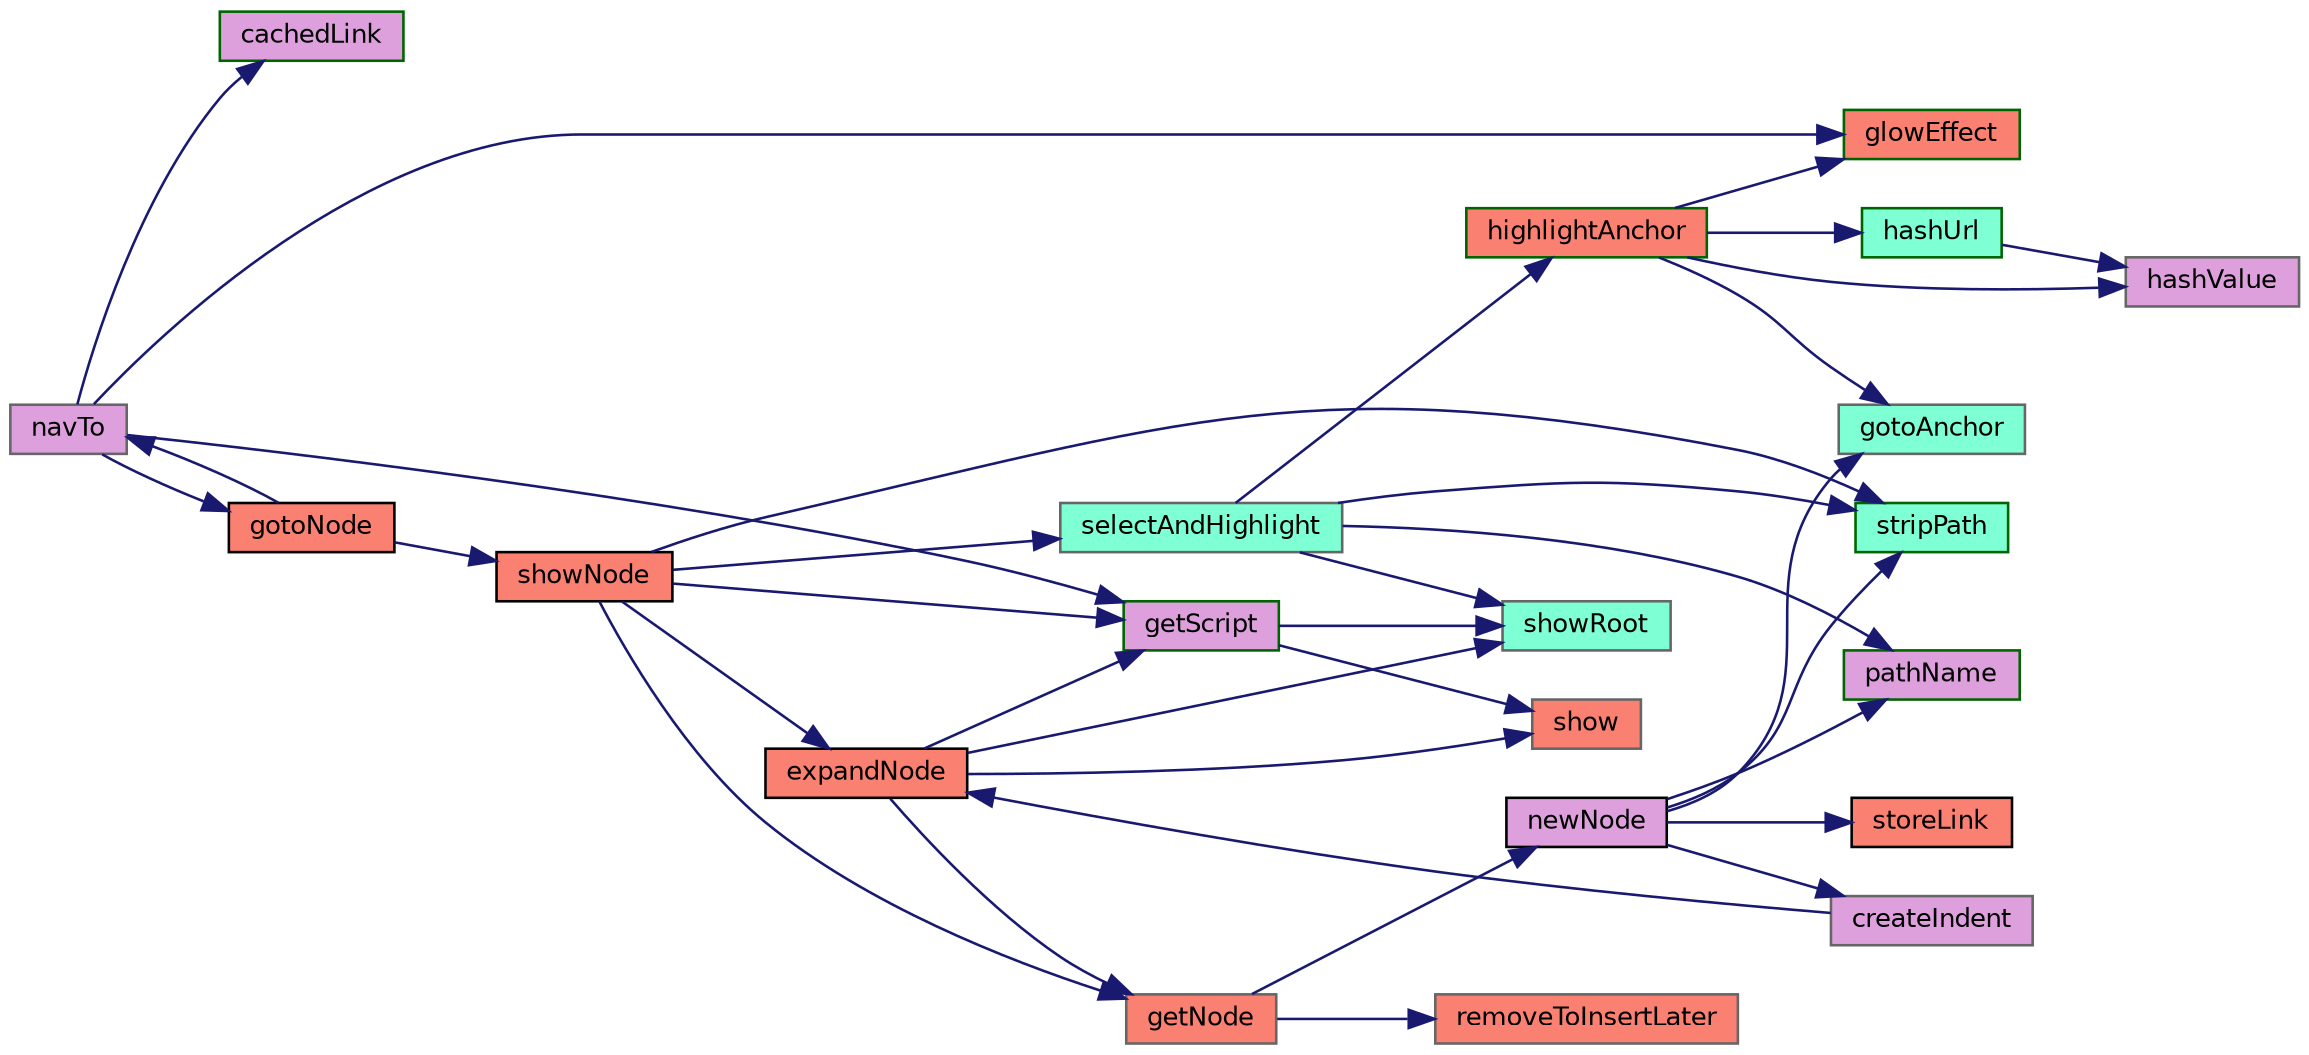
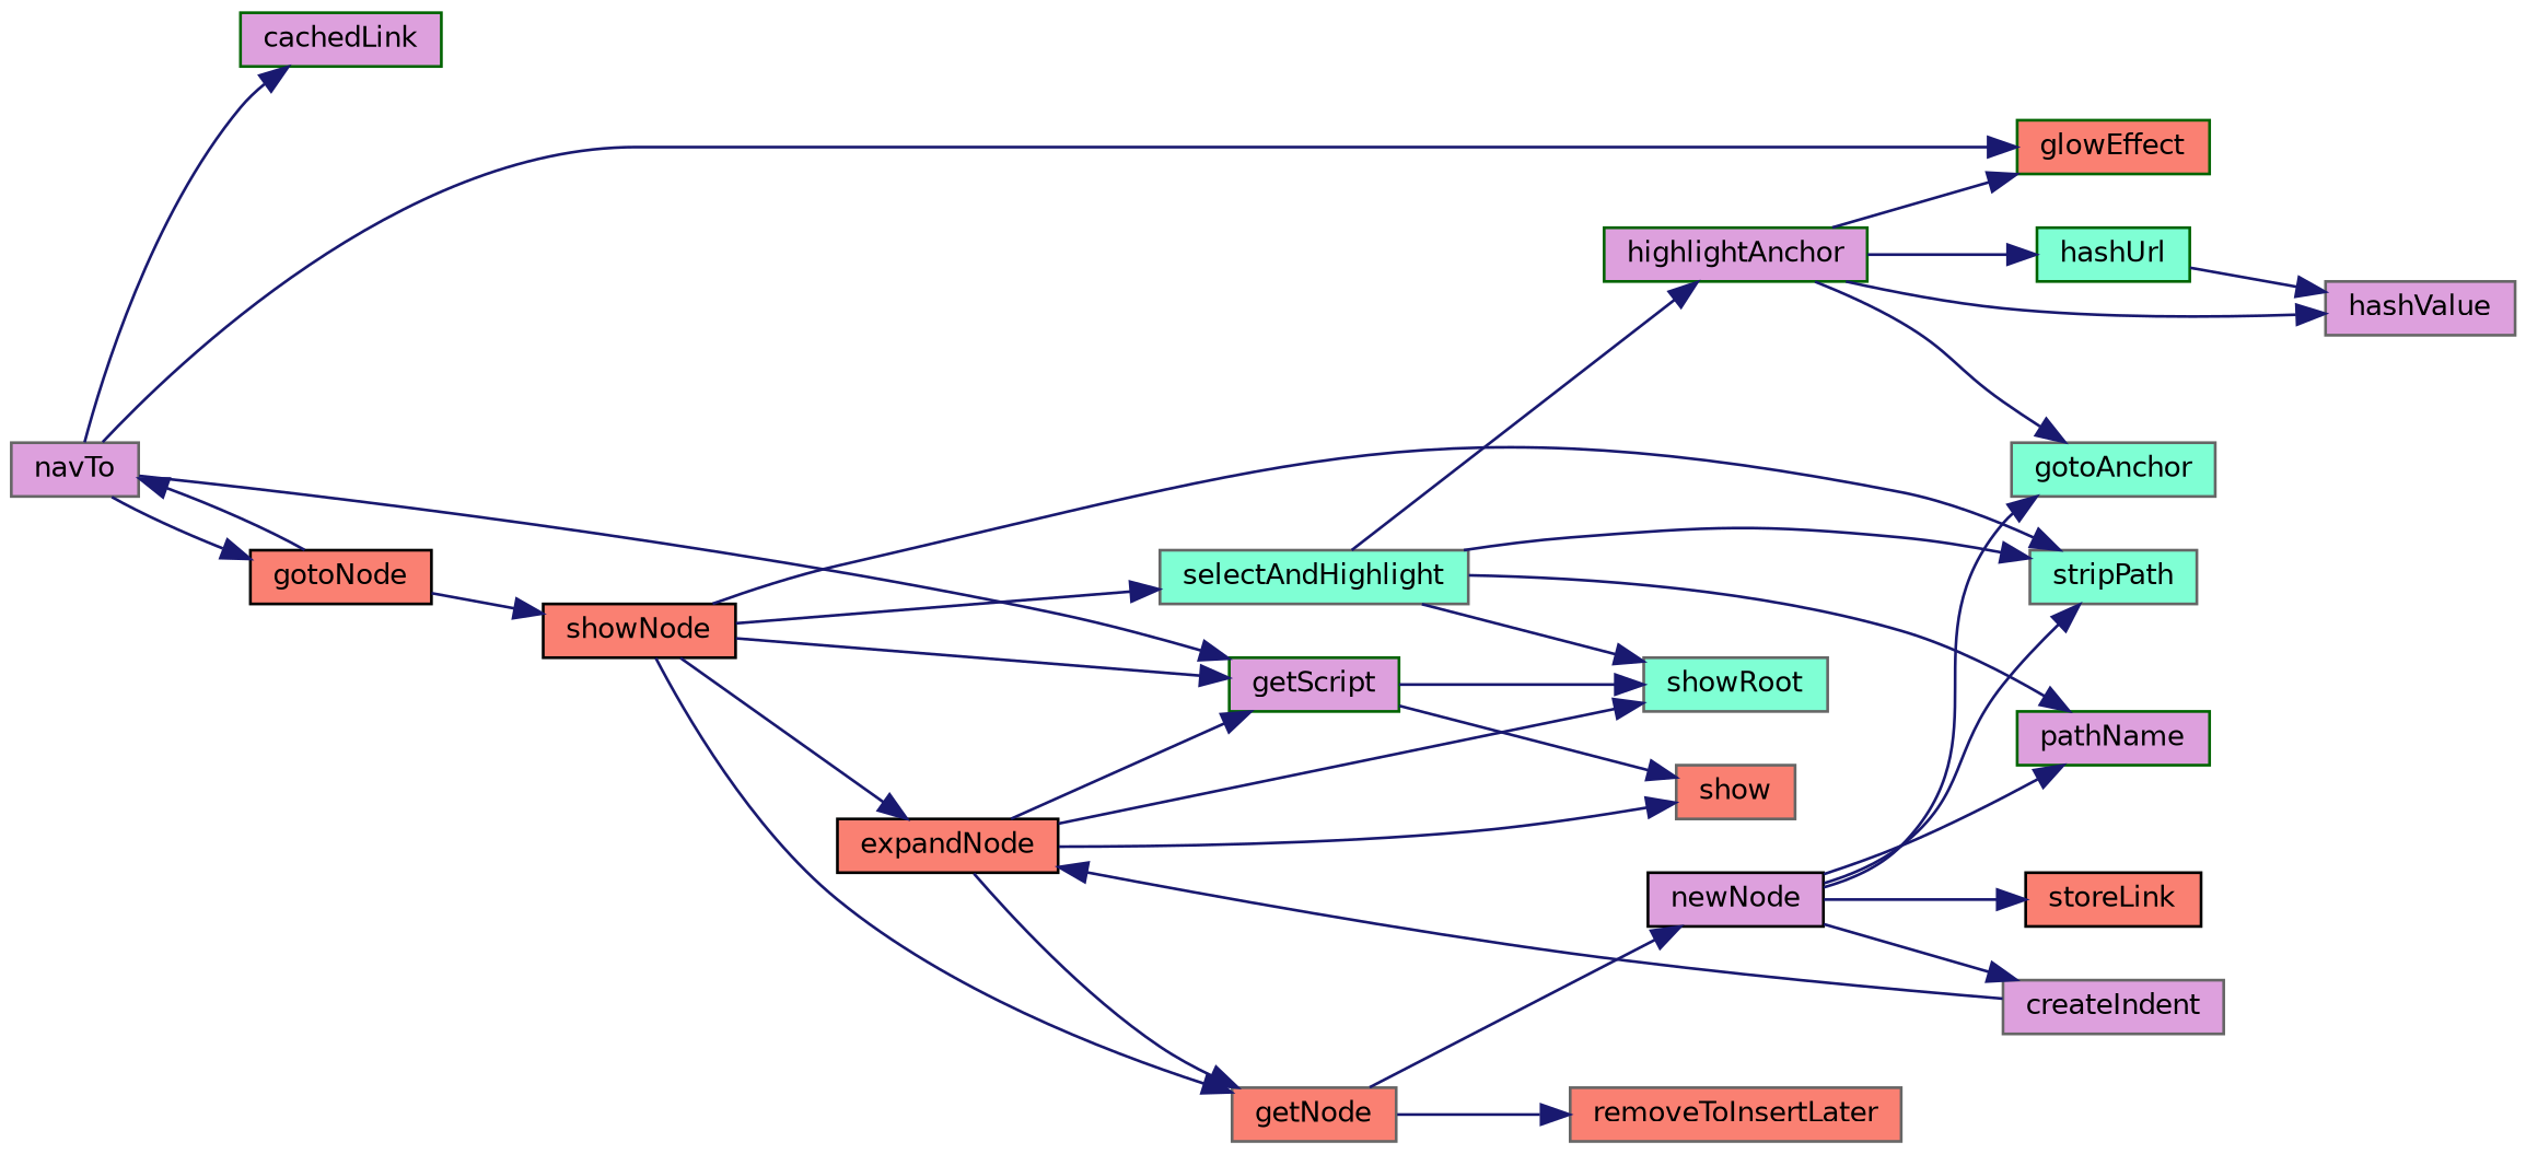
  digraph {
    rankdir=LR
    node [color=gray40 fillcolor=salmon fontname=Helvetica fontsize=10 shape=record style=filled]
    edge [color=midnightblue fontname=Helvetica fontsize=10 labelfontname=Helvetica labelfontsize=10 style=solid]
    n1 [fillcolor=plum fontcolor=black height=0.2 label=navTo width=0.4]
    n2 [color=darkgreen fillcolor=plum height=0.2 label=cachedLink width=0.4]
    n3 [color=darkgreen fillcolor=plum height=0.2 label=getScript width=0.4]
    n4 [color=darkgreen height=0.2 label=glowEffect width=0.4]
    n5 [color=black height=0.2 label=gotoNode width=0.4]
    n6 [height=0.2 label=show width=0.4]
    n7 [fillcolor=aquamarine height=0.2 label=showRoot width=0.4]
    n8 [color=black height=0.2 label=showNode width=0.4]
    n9 [color=black height=0.2 label=expandNode width=0.4]
    n10 [height=0.2 label=getNode width=0.4]
-   n11 [color=darkgreen fillcolor=aquamarine height=0.2 label=stripPath width=0.4]
+   n11 [fillcolor=aquamarine height=0.2 label=stripPath width=0.4]
    n12 [fillcolor=aquamarine height=0.2 label=selectAndHighlight width=0.4]
    n13 [color=black fillcolor=plum height=0.2 label=newNode width=0.4]
    n14 [height=0.2 label=removeToInsertLater width=0.4]
    n15 [color=darkgreen fillcolor=plum height=0.2 label=pathName width=0.4]
-   n16 [color=darkgreen height=0.2 label=highlightAnchor width=0.4]
+   n16 [color=darkgreen fillcolor=plum height=0.2 label=highlightAnchor width=0.4]
    n17 [fillcolor=plum height=0.2 label=createIndent width=0.4]
    n18 [fillcolor=aquamarine height=0.2 label=gotoAnchor width=0.4]
    n19 [color=black height=0.2 label=storeLink width=0.4]
    n20 [color=darkgreen fillcolor=aquamarine height=0.2 label=hashUrl width=0.4]
    n21 [fillcolor=plum height=0.2 label=hashValue width=0.4]
    n1 -> n2
    n1 -> n3
    n1 -> n4
    n1 -> n5
    n3 -> n6
    n3 -> n7
    n5 -> n1
    n5 -> n8
    n8 -> n3
    n8 -> n9
    n8 -> n10
    n8 -> n11
    n8 -> n12
    n9 -> n3
    n9 -> n6
    n9 -> n7
    n9 -> n10
    n10 -> n13
    n10 -> n14
    n12 -> n7
    n12 -> n11
    n12 -> n15
    n12 -> n16
    n13 -> n11
    n13 -> n15
    n13 -> n17
    n13 -> n18
    n13 -> n19
    n16 -> n4
    n16 -> n18
    n16 -> n20
    n16 -> n21
    n17 -> n9
    n20 -> n21
  }
